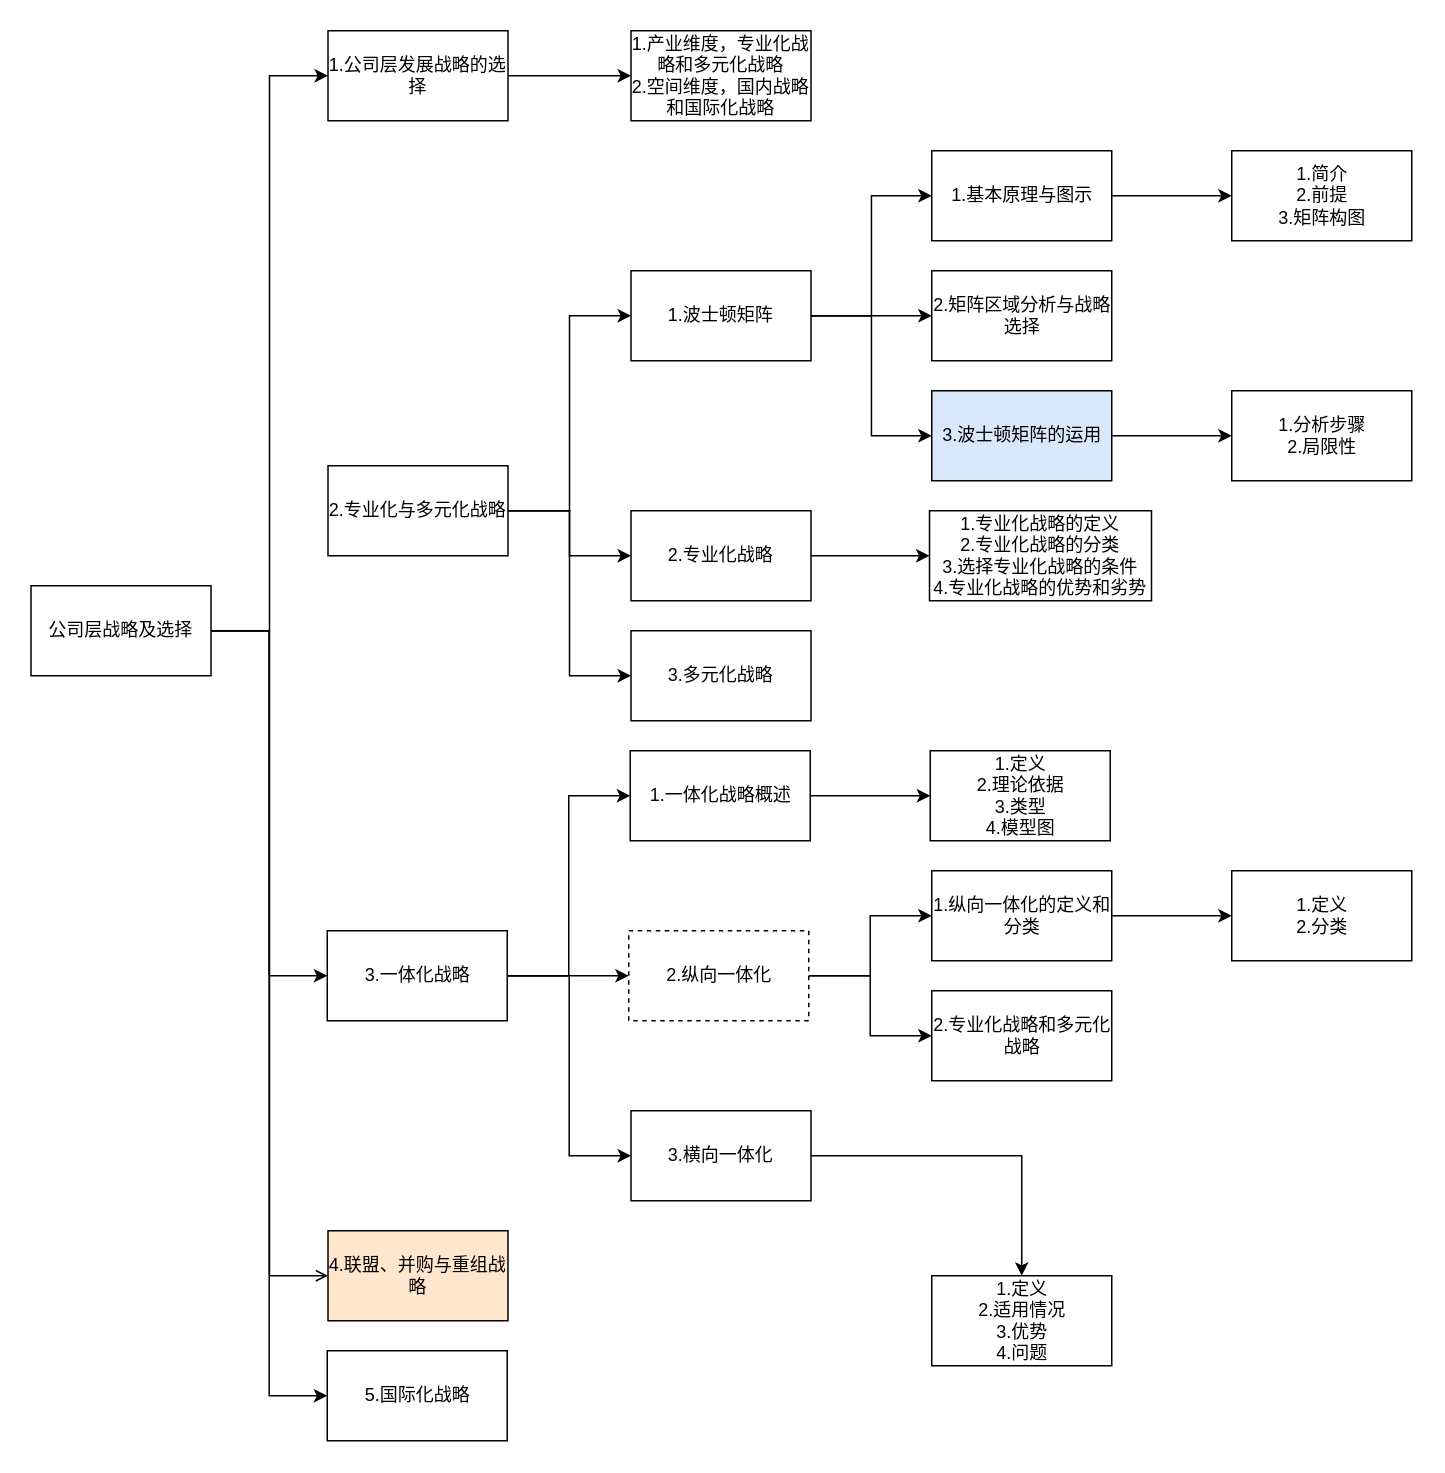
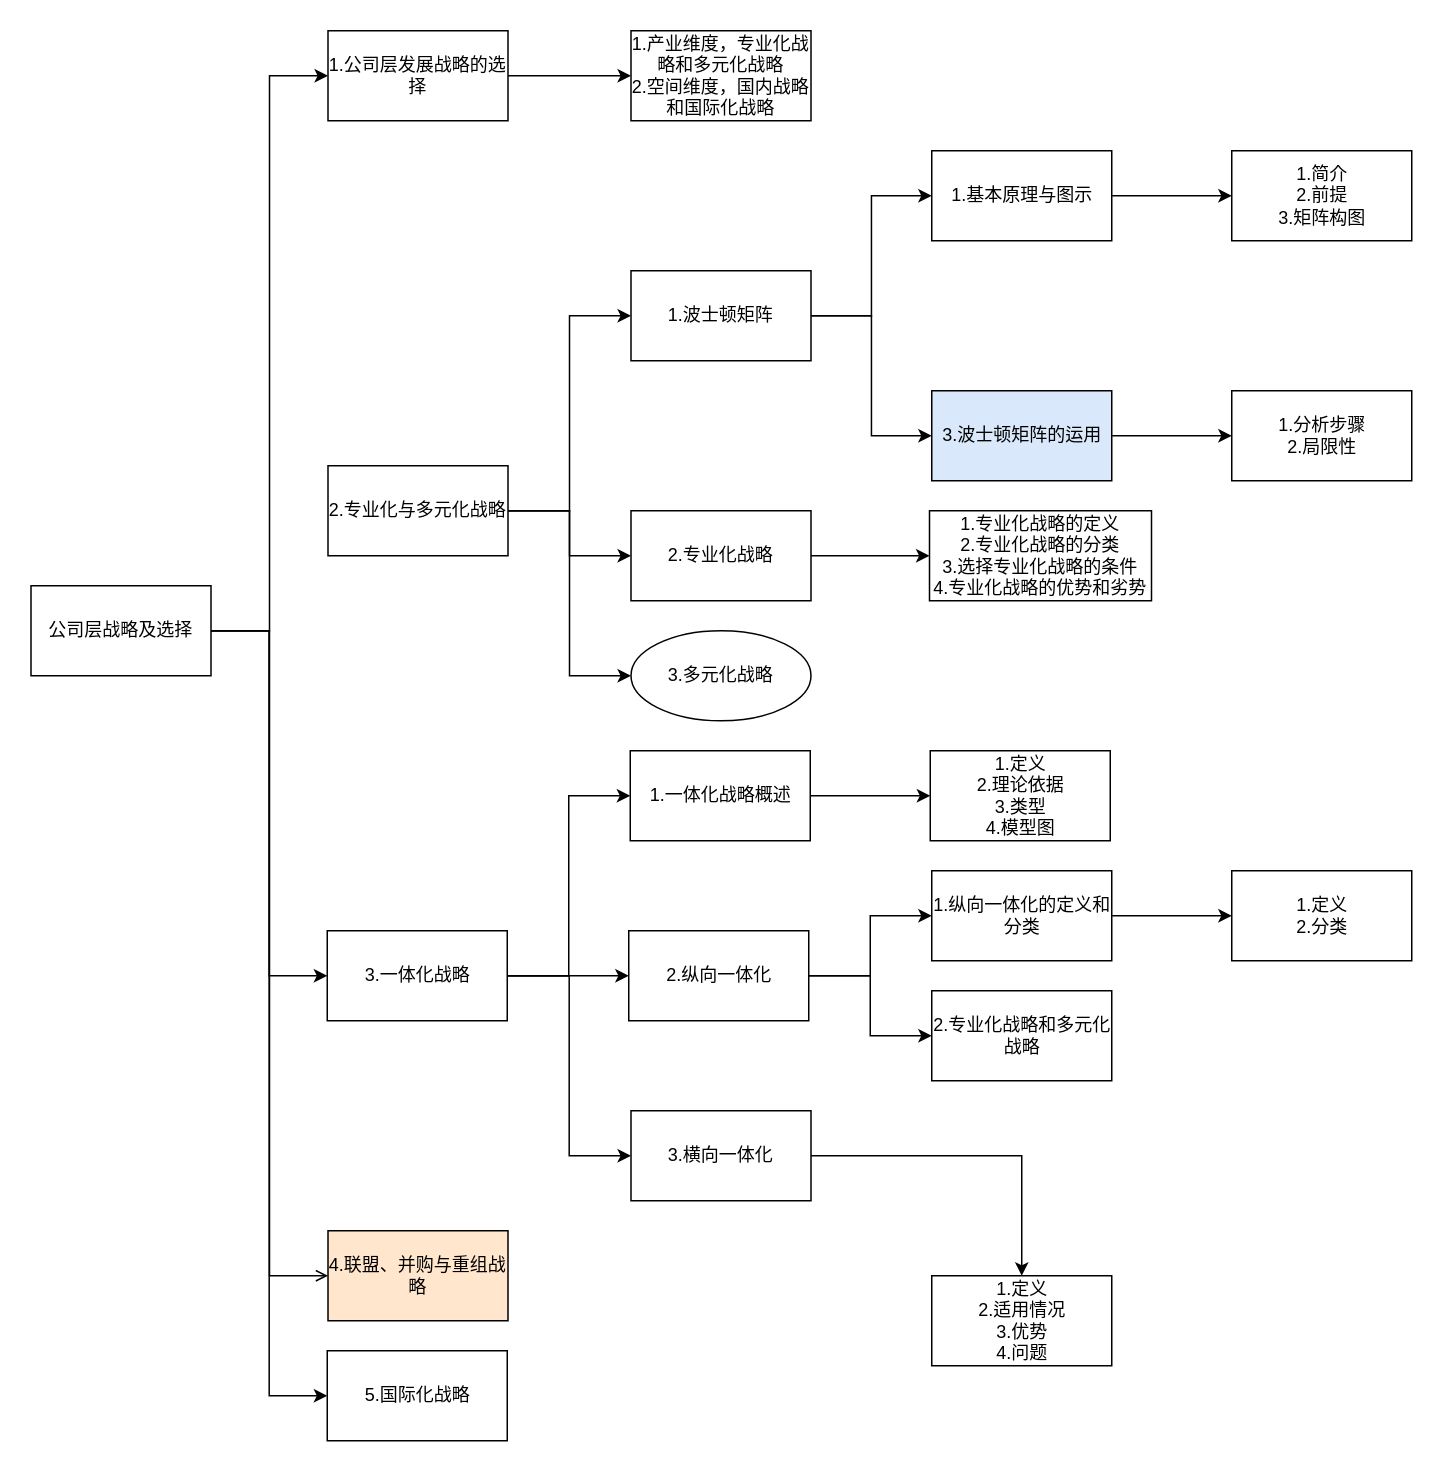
  <mxCell id="0" />
  <mxCell id="1" parent="0" />
  <mxCell id="2" style="edgeStyle=orthogonalEdgeStyle;rounded=0;orthogonalLoop=1;jettySize=auto;html=1;entryX=0;entryY=0.5;entryDx=0;entryDy=0;" parent="1" source="5" target="22" edge="1"><mxGeometry relative="1" as="geometry" /></mxCell>
  <mxCell id="3" style="edgeStyle=orthogonalEdgeStyle;rounded=0;orthogonalLoop=1;jettySize=auto;html=1;entryX=0;entryY=0.5;entryDx=0;entryDy=0;" parent="1" source="5" target="20" edge="1"><mxGeometry relative="1" as="geometry" /></mxCell>
  <mxCell id="4" style="edgeStyle=orthogonalEdgeStyle;rounded=0;orthogonalLoop=1;jettySize=auto;html=1;entryX=0;entryY=0.5;entryDx=0;entryDy=0;" parent="1" source="5" target="16" edge="1"><mxGeometry relative="1" as="geometry" /></mxCell>
  <mxCell id="5" value="2.专业化与多元化战略" style="rounded=0;whiteSpace=wrap;html=1;" parent="1" vertex="1"><mxGeometry x="218" y="310" width="120" height="60" as="geometry" /></mxCell>
  <mxCell id="6" value="" style="edgeStyle=orthogonalEdgeStyle;rounded=0;orthogonalLoop=1;jettySize=auto;html=1;entryX=0;entryY=0.5;entryDx=0;entryDy=0;exitX=1;exitY=0.5;exitDx=0;exitDy=0;endArrow=open;" parent="1" source="10" target="15" edge="1"><mxGeometry relative="1" as="geometry"><mxPoint x="150" y="700" as="sourcePoint" /></mxGeometry></mxCell>
  <mxCell id="7" style="edgeStyle=orthogonalEdgeStyle;rounded=0;orthogonalLoop=1;jettySize=auto;html=1;entryX=0;entryY=0.5;entryDx=0;entryDy=0;exitX=1;exitY=0.5;exitDx=0;exitDy=0;" parent="1" source="10" target="14" edge="1"><mxGeometry relative="1" as="geometry"><mxPoint x="150" y="700" as="sourcePoint" /></mxGeometry></mxCell>
  <mxCell id="8" style="edgeStyle=orthogonalEdgeStyle;rounded=0;orthogonalLoop=1;jettySize=auto;html=1;entryX=0;entryY=0.5;entryDx=0;entryDy=0;exitX=1;exitY=0.5;exitDx=0;exitDy=0;" parent="1" source="10" target="28" edge="1"><mxGeometry relative="1" as="geometry"><mxPoint x="150" y="700" as="sourcePoint" /></mxGeometry></mxCell>
  <mxCell id="9" style="edgeStyle=orthogonalEdgeStyle;rounded=0;orthogonalLoop=1;jettySize=auto;html=1;entryX=0;entryY=0.5;entryDx=0;entryDy=0;" parent="1" source="10" target="32" edge="1"><mxGeometry relative="1" as="geometry" /></mxCell>
  <mxCell id="10" value="公司层战略及选择" style="rounded=0;whiteSpace=wrap;html=1;" parent="1" vertex="1"><mxGeometry x="20" y="390" width="120" height="60" as="geometry" /></mxCell>
  <mxCell id="11" style="edgeStyle=orthogonalEdgeStyle;rounded=0;orthogonalLoop=1;jettySize=auto;html=1;entryX=0;entryY=0.5;entryDx=0;entryDy=0;" parent="1" source="14" target="25" edge="1"><mxGeometry relative="1" as="geometry" /></mxCell>
  <mxCell id="12" style="edgeStyle=orthogonalEdgeStyle;rounded=0;orthogonalLoop=1;jettySize=auto;html=1;entryX=0;entryY=0.5;entryDx=0;entryDy=0;" parent="1" source="14" target="27" edge="1"><mxGeometry relative="1" as="geometry" /></mxCell>
  <mxCell id="13" style="edgeStyle=orthogonalEdgeStyle;rounded=0;orthogonalLoop=1;jettySize=auto;html=1;entryX=0;entryY=0.5;entryDx=0;entryDy=0;" parent="1" source="14" target="43" edge="1"><mxGeometry relative="1" as="geometry" /></mxCell>
  <mxCell id="14" value="3.一体化战略" style="rounded=0;whiteSpace=wrap;html=1;" parent="1" vertex="1"><mxGeometry x="217.5" y="620" width="120" height="60" as="geometry" /></mxCell>
  <mxCell id="15" value="4.联盟、并购与重组战略" style="rounded=0;whiteSpace=wrap;html=1;fillColor=#ffe6cc;" parent="1" vertex="1"><mxGeometry x="218" y="820" width="120" height="60" as="geometry" /></mxCell>
- <mxCell id="16" value="3.多元化战略" style="rounded=0;whiteSpace=wrap;html=1;" parent="1" vertex="1"><mxGeometry x="420" y="420" width="120" height="60" as="geometry" /></mxCell>
+ <mxCell id="16" value="3.多元化战略" style="ellipse;whiteSpace=wrap;html=1;" parent="1" vertex="1"><mxGeometry x="420" y="420" width="120" height="60" as="geometry" /></mxCell>
  <mxCell id="17" value="" style="edgeStyle=orthogonalEdgeStyle;rounded=0;orthogonalLoop=1;jettySize=auto;html=1;entryX=0;entryY=0.5;entryDx=0;entryDy=0;" parent="1" source="20" target="36" edge="1"><mxGeometry relative="1" as="geometry" /></mxCell>
- <mxCell id="18" style="edgeStyle=orthogonalEdgeStyle;rounded=0;orthogonalLoop=1;jettySize=auto;html=1;entryX=0;entryY=0.5;entryDx=0;entryDy=0;" parent="1" source="20" target="37" edge="1"><mxGeometry relative="1" as="geometry" /></mxCell>
  <mxCell id="19" style="edgeStyle=orthogonalEdgeStyle;rounded=0;orthogonalLoop=1;jettySize=auto;html=1;entryX=0;entryY=0.5;entryDx=0;entryDy=0;" parent="1" source="20" target="39" edge="1"><mxGeometry relative="1" as="geometry" /></mxCell>
  <mxCell id="20" value="1.波士顿矩阵" style="rounded=0;whiteSpace=wrap;html=1;" parent="1" vertex="1"><mxGeometry x="420" y="180" width="120" height="60" as="geometry" /></mxCell>
  <mxCell id="21" value="" style="edgeStyle=orthogonalEdgeStyle;rounded=0;orthogonalLoop=1;jettySize=auto;html=1;entryX=0;entryY=0.5;entryDx=0;entryDy=0;" parent="1" source="22" target="34" edge="1"><mxGeometry relative="1" as="geometry"><mxPoint x="682" y="160" as="targetPoint" /></mxGeometry></mxCell>
  <mxCell id="22" value="2.专业化战略" style="rounded=0;whiteSpace=wrap;html=1;" parent="1" vertex="1"><mxGeometry x="420" y="340" width="120" height="60" as="geometry" /></mxCell>
  <mxCell id="23" value="" style="edgeStyle=orthogonalEdgeStyle;rounded=0;orthogonalLoop=1;jettySize=auto;html=1;" parent="1" source="25" target="30" edge="1"><mxGeometry relative="1" as="geometry" /></mxCell>
  <mxCell id="24" style="edgeStyle=orthogonalEdgeStyle;rounded=0;orthogonalLoop=1;jettySize=auto;html=1;" parent="1" source="25" target="45" edge="1"><mxGeometry relative="1" as="geometry" /></mxCell>
- <mxCell id="25" value="2.纵向一体化" style="rounded=0;whiteSpace=wrap;html=1;dashed=1;" parent="1" vertex="1"><mxGeometry x="418.5" y="620" width="120" height="60" as="geometry" /></mxCell>
+ <mxCell id="25" value="2.纵向一体化" style="rounded=0;whiteSpace=wrap;html=1;" parent="1" vertex="1"><mxGeometry x="418.5" y="620" width="120" height="60" as="geometry" /></mxCell>
  <mxCell id="26" value="" style="edgeStyle=orthogonalEdgeStyle;rounded=0;orthogonalLoop=1;jettySize=auto;html=1;" edge="1" parent="1" source="27" target="47"><mxGeometry relative="1" as="geometry" /></mxCell>
  <mxCell id="27" value="3.横向一体化" style="rounded=0;whiteSpace=wrap;html=1;" parent="1" vertex="1"><mxGeometry x="420" y="740" width="120" height="60" as="geometry" /></mxCell>
  <mxCell id="28" value="5.国际化战略" style="rounded=0;whiteSpace=wrap;html=1;" parent="1" vertex="1"><mxGeometry x="217.5" y="900" width="120" height="60" as="geometry" /></mxCell>
  <mxCell id="29" value="" style="edgeStyle=orthogonalEdgeStyle;rounded=0;orthogonalLoop=1;jettySize=auto;html=1;" edge="1" parent="1" source="30" target="46"><mxGeometry relative="1" as="geometry" /></mxCell>
  <mxCell id="30" value="1.纵向一体化的定义和分类" style="rounded=0;whiteSpace=wrap;html=1;" parent="1" vertex="1"><mxGeometry x="620.5" y="580" width="120" height="60" as="geometry" /></mxCell>
  <mxCell id="31" value="" style="edgeStyle=orthogonalEdgeStyle;rounded=0;orthogonalLoop=1;jettySize=auto;html=1;" parent="1" source="32" target="33" edge="1"><mxGeometry relative="1" as="geometry" /></mxCell>
  <mxCell id="32" value="1.公司层发展战略的选择" style="rounded=0;whiteSpace=wrap;html=1;" parent="1" vertex="1"><mxGeometry x="218" y="20" width="120" height="60" as="geometry" /></mxCell>
  <mxCell id="33" value="&lt;div&gt;1.产业维度，专业化战略和多元化战略&lt;/div&gt;&lt;div&gt;2.空间维度，国内战略和国际化战略&lt;/div&gt;" style="rounded=0;whiteSpace=wrap;html=1;" parent="1" vertex="1"><mxGeometry x="420" y="20" width="120" height="60" as="geometry" /></mxCell>
  <mxCell id="34" value="1.专业化战略的定义&lt;br&gt;2.专业化战略的分类&lt;br&gt;3.选择专业化战略的条件&lt;br&gt;4.专业化战略的优势和劣势" style="rounded=0;whiteSpace=wrap;html=1;" parent="1" vertex="1"><mxGeometry x="619" y="340" width="148" height="60" as="geometry" /></mxCell>
  <mxCell id="35" value="" style="edgeStyle=orthogonalEdgeStyle;rounded=0;orthogonalLoop=1;jettySize=auto;html=1;" parent="1" source="36" target="40" edge="1"><mxGeometry relative="1" as="geometry" /></mxCell>
  <mxCell id="36" value="1.基本原理与图示" style="rounded=0;whiteSpace=wrap;html=1;" parent="1" vertex="1"><mxGeometry x="620.5" y="100" width="120" height="60" as="geometry" /></mxCell>
- <mxCell id="37" value="2.矩阵区域分析与战略选择" style="rounded=0;whiteSpace=wrap;html=1;" parent="1" vertex="1"><mxGeometry x="620.5" y="180" width="120" height="60" as="geometry" /></mxCell>
  <mxCell id="38" value="" style="edgeStyle=orthogonalEdgeStyle;rounded=0;orthogonalLoop=1;jettySize=auto;html=1;" parent="1" source="39" target="41" edge="1"><mxGeometry relative="1" as="geometry" /></mxCell>
  <mxCell id="39" value="3.波士顿矩阵的运用" style="rounded=0;whiteSpace=wrap;html=1;fillColor=#dae8fc;" parent="1" vertex="1"><mxGeometry x="620.5" y="260" width="120" height="60" as="geometry" /></mxCell>
  <mxCell id="40" value="&lt;div&gt;1.简介&lt;/div&gt;&lt;div&gt;2.前提&lt;/div&gt;&lt;div&gt;3.矩阵构图&lt;/div&gt;" style="rounded=0;whiteSpace=wrap;html=1;" parent="1" vertex="1"><mxGeometry x="820.5" y="100" width="120" height="60" as="geometry" /></mxCell>
  <mxCell id="41" value="&lt;div&gt;1.分析步骤&lt;/div&gt;&lt;div&gt;2.局限性&lt;/div&gt;" style="rounded=0;whiteSpace=wrap;html=1;" parent="1" vertex="1"><mxGeometry x="820.5" y="260" width="120" height="60" as="geometry" /></mxCell>
  <mxCell id="42" value="" style="edgeStyle=orthogonalEdgeStyle;rounded=0;orthogonalLoop=1;jettySize=auto;html=1;" parent="1" source="43" target="44" edge="1"><mxGeometry relative="1" as="geometry" /></mxCell>
  <mxCell id="43" value="1.一体化战略概述" style="rounded=0;whiteSpace=wrap;html=1;" parent="1" vertex="1"><mxGeometry x="419.5" y="500" width="120" height="60" as="geometry" /></mxCell>
  <mxCell id="44" value="&lt;div&gt;1.定义&lt;/div&gt;&lt;div&gt;2.理论依据&lt;/div&gt;&lt;div&gt;3.类型&lt;/div&gt;&lt;div&gt;4.模型图&lt;/div&gt;" style="rounded=0;whiteSpace=wrap;html=1;" parent="1" vertex="1"><mxGeometry x="619.5" y="500" width="120" height="60" as="geometry" /></mxCell>
  <mxCell id="45" value="2.专业化战略和多元化战略" style="rounded=0;whiteSpace=wrap;html=1;" parent="1" vertex="1"><mxGeometry x="620.5" y="660" width="120" height="60" as="geometry" /></mxCell>
  <mxCell id="46" value="&lt;div&gt;1.定义&lt;/div&gt;&lt;div&gt;2.分类&lt;/div&gt;" style="rounded=0;whiteSpace=wrap;html=1;" parent="1" vertex="1"><mxGeometry x="820.5" y="580" width="120" height="60" as="geometry" /></mxCell>
  <mxCell id="47" value="&lt;div&gt;1.定义&lt;/div&gt;&lt;div&gt;2.适用情况&lt;/div&gt;&lt;div&gt;3.优势&lt;/div&gt;&lt;div&gt;4.问题&lt;/div&gt;" style="rounded=0;whiteSpace=wrap;html=1;" parent="1" vertex="1"><mxGeometry x="620.5" y="850" width="120" height="60" as="geometry" /></mxCell>
